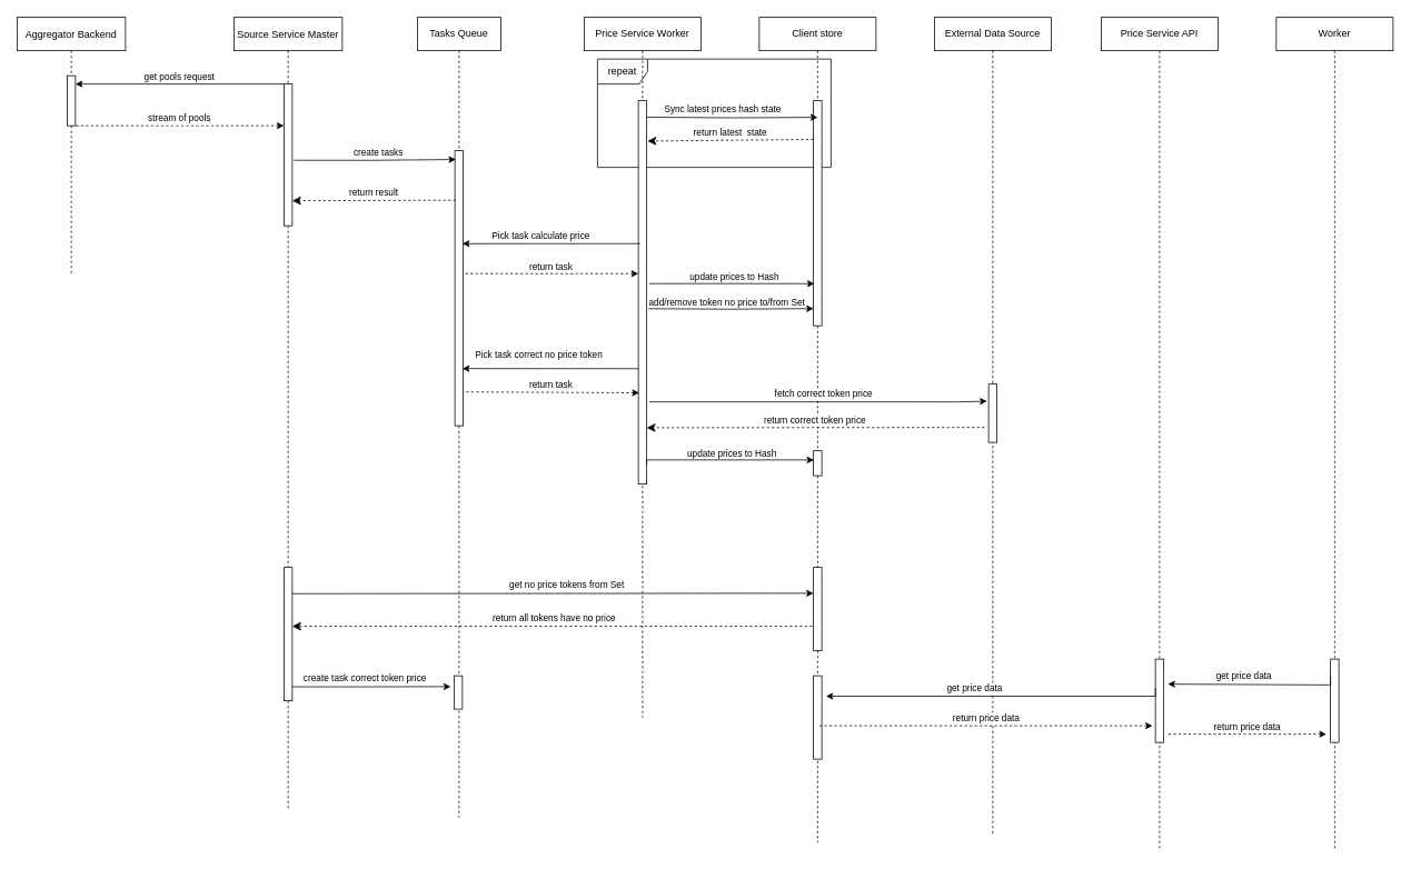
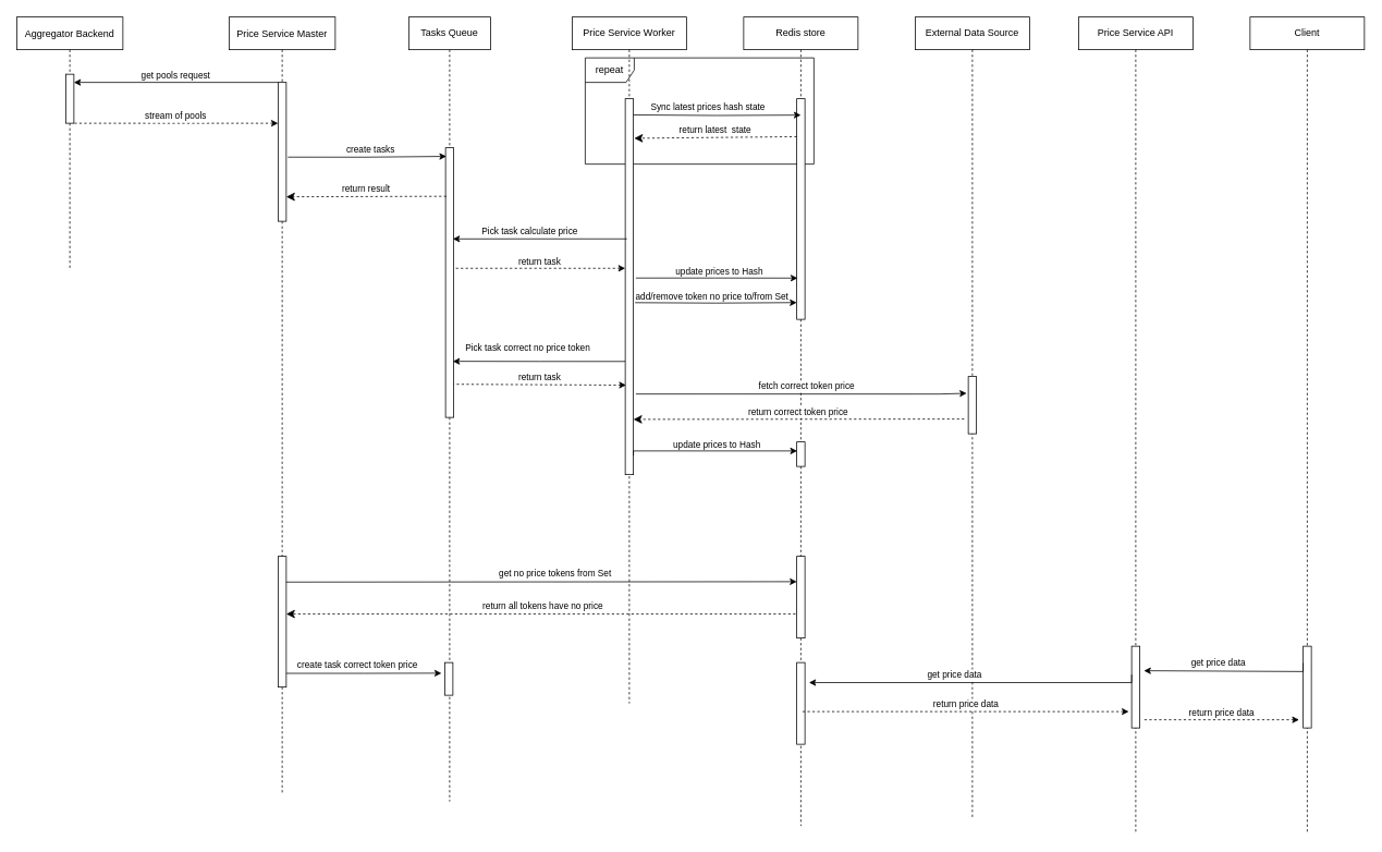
  <mxCell id="0" />
  <mxCell id="1" parent="0" />
  <mxCell id="2" value="repeat" style="shape=umlFrame;whiteSpace=wrap;html=1;" parent="1" vertex="1"><mxGeometry x="716" y="70" width="280" height="130" as="geometry" /></mxCell>
  <mxCell id="3" value="Aggregator Backend" style="shape=umlLifeline;perimeter=lifelinePerimeter;container=1;collapsible=0;recursiveResize=0;rounded=0;shadow=0;strokeWidth=1;" parent="1" vertex="1"><mxGeometry x="20" y="20" width="130" height="310" as="geometry" /></mxCell>
  <mxCell id="4" value="" style="points=[];perimeter=orthogonalPerimeter;rounded=0;shadow=0;strokeWidth=1;" parent="3" vertex="1"><mxGeometry x="60" y="70" width="10" height="60" as="geometry" /></mxCell>
- <mxCell id="5" value="Source Service Master" style="shape=umlLifeline;perimeter=lifelinePerimeter;container=1;collapsible=0;recursiveResize=0;rounded=0;shadow=0;strokeWidth=1;" parent="1" vertex="1"><mxGeometry x="280" y="20" width="130" height="950" as="geometry" /></mxCell>
+ <mxCell id="5" value="Price Service Master" style="shape=umlLifeline;perimeter=lifelinePerimeter;container=1;collapsible=0;recursiveResize=0;rounded=0;shadow=0;strokeWidth=1;" parent="1" vertex="1"><mxGeometry x="280" y="20" width="130" height="950" as="geometry" /></mxCell>
  <mxCell id="6" value="" style="points=[];perimeter=orthogonalPerimeter;rounded=0;shadow=0;strokeWidth=1;" parent="5" vertex="1"><mxGeometry x="60" y="80" width="10" height="170" as="geometry" /></mxCell>
  <mxCell id="7" value="" style="html=1;points=[];perimeter=orthogonalPerimeter;" parent="5" vertex="1"><mxGeometry x="60" y="660" width="10" height="160" as="geometry" /></mxCell>
  <mxCell id="8" value="stream of pools" style="verticalAlign=bottom;endArrow=none;dashed=1;endSize=8;shadow=0;strokeWidth=1;startArrow=classic;startFill=1;endFill=0;" parent="1" source="6" target="4" edge="1"><mxGeometry relative="1" as="geometry"><mxPoint x="175" y="186" as="targetPoint" /></mxGeometry></mxCell>
  <mxCell id="9" value="get pools request" style="verticalAlign=bottom;endArrow=none;entryX=0;entryY=0;shadow=0;strokeWidth=1;startArrow=classic;startFill=1;endFill=0;" parent="1" source="4" target="6" edge="1"><mxGeometry relative="1" as="geometry"><mxPoint x="175" y="110" as="sourcePoint" /></mxGeometry></mxCell>
  <mxCell id="10" value="Tasks Queue" style="shape=umlLifeline;perimeter=lifelinePerimeter;whiteSpace=wrap;html=1;container=1;collapsible=0;recursiveResize=0;outlineConnect=0;" parent="1" vertex="1"><mxGeometry x="500" y="20" width="100" height="960" as="geometry" /></mxCell>
  <mxCell id="11" value="" style="html=1;points=[];perimeter=orthogonalPerimeter;" parent="10" vertex="1"><mxGeometry x="45" y="160" width="10" height="330" as="geometry" /></mxCell>
  <mxCell id="12" value="return all tokens have no price" style="verticalAlign=bottom;endArrow=classic;dashed=1;endSize=8;shadow=0;strokeWidth=1;startArrow=none;startFill=0;endFill=1;" parent="10" source="27" edge="1"><mxGeometry relative="1" as="geometry"><mxPoint x="-150" y="730.6" as="targetPoint" /><mxPoint x="46" y="730" as="sourcePoint" /></mxGeometry></mxCell>
  <mxCell id="13" value="Price Service Worker" style="shape=umlLifeline;perimeter=lifelinePerimeter;whiteSpace=wrap;html=1;container=1;collapsible=0;recursiveResize=0;outlineConnect=0;" parent="1" vertex="1"><mxGeometry x="700" y="20" width="140" height="840" as="geometry" /></mxCell>
  <mxCell id="14" value="" style="html=1;points=[];perimeter=orthogonalPerimeter;" parent="13" vertex="1"><mxGeometry x="65" y="100" width="10" height="460" as="geometry" /></mxCell>
  <mxCell id="15" value="Price Service API" style="shape=umlLifeline;perimeter=lifelinePerimeter;whiteSpace=wrap;html=1;container=1;collapsible=0;recursiveResize=0;outlineConnect=0;" parent="1" vertex="1"><mxGeometry x="1320" y="20" width="140" height="1000" as="geometry" /></mxCell>
  <mxCell id="16" value="" style="html=1;points=[];perimeter=orthogonalPerimeter;" parent="15" vertex="1"><mxGeometry x="65" y="770" width="10" height="100" as="geometry" /></mxCell>
  <mxCell id="17" value="External Data Source" style="shape=umlLifeline;perimeter=lifelinePerimeter;whiteSpace=wrap;html=1;container=1;collapsible=0;recursiveResize=0;outlineConnect=0;" parent="1" vertex="1"><mxGeometry x="1120" y="20" width="140" height="980" as="geometry" /></mxCell>
  <mxCell id="18" value="" style="html=1;points=[];perimeter=orthogonalPerimeter;" parent="17" vertex="1"><mxGeometry x="65" y="440" width="10" height="70" as="geometry" /></mxCell>
  <mxCell id="19" value="get price data" style="edgeStyle=orthogonalEdgeStyle;rounded=0;orthogonalLoop=1;jettySize=auto;html=1;startArrow=none;startFill=0;endArrow=classic;endFill=1;exitX=0;exitY=0.205;exitDx=0;exitDy=0;exitPerimeter=0;entryX=1.5;entryY=0.245;entryDx=0;entryDy=0;entryPerimeter=0;" parent="17" target="31" edge="1"><mxGeometry x="0.121" y="-10" relative="1" as="geometry"><mxPoint x="265" y="804.75" as="sourcePoint" /><mxPoint x="60" y="814.25" as="targetPoint" /><Array as="points"><mxPoint x="265" y="815" /></Array><mxPoint as="offset" /></mxGeometry></mxCell>
- <mxCell id="20" value="Worker" style="shape=umlLifeline;perimeter=lifelinePerimeter;whiteSpace=wrap;html=1;container=1;collapsible=0;recursiveResize=0;outlineConnect=0;" parent="1" vertex="1"><mxGeometry x="1530" y="20" width="140" height="1000" as="geometry" /></mxCell>
+ <mxCell id="20" value="Client" style="shape=umlLifeline;perimeter=lifelinePerimeter;whiteSpace=wrap;html=1;container=1;collapsible=0;recursiveResize=0;outlineConnect=0;" parent="1" vertex="1"><mxGeometry x="1530" y="20" width="140" height="1000" as="geometry" /></mxCell>
  <mxCell id="21" value="" style="html=1;points=[];perimeter=orthogonalPerimeter;" parent="20" vertex="1"><mxGeometry x="65" y="770" width="10" height="100" as="geometry" /></mxCell>
  <mxCell id="22" style="edgeStyle=orthogonalEdgeStyle;rounded=0;orthogonalLoop=1;jettySize=auto;html=1;entryX=0.1;entryY=0.032;entryDx=0;entryDy=0;entryPerimeter=0;startArrow=none;startFill=0;endArrow=classic;endFill=1;exitX=1.2;exitY=0.538;exitDx=0;exitDy=0;exitPerimeter=0;" parent="1" source="6" target="11" edge="1"><mxGeometry relative="1" as="geometry" /></mxCell>
  <mxCell id="23" value="create tasks" style="edgeLabel;html=1;align=center;verticalAlign=middle;resizable=0;points=[];" parent="22" vertex="1" connectable="0"><mxGeometry x="0.115" y="3" relative="1" as="geometry"><mxPoint x="-8" y="-6" as="offset" /></mxGeometry></mxCell>
  <mxCell id="24" value="return result" style="verticalAlign=bottom;endArrow=classic;dashed=1;endSize=8;shadow=0;strokeWidth=1;startArrow=none;startFill=0;endFill=1;exitX=0.1;exitY=0.18;exitDx=0;exitDy=0;exitPerimeter=0;" parent="1" source="11" edge="1"><mxGeometry relative="1" as="geometry"><mxPoint x="350" y="240" as="targetPoint" /><mxPoint x="575" y="240" as="sourcePoint" /></mxGeometry></mxCell>
  <mxCell id="25" value="Pick task calculate price" style="edgeStyle=orthogonalEdgeStyle;rounded=0;orthogonalLoop=1;jettySize=auto;html=1;startArrow=none;startFill=0;endArrow=classic;endFill=1;exitX=0.2;exitY=0.157;exitDx=0;exitDy=0;exitPerimeter=0;entryX=0.9;entryY=0.042;entryDx=0;entryDy=0;entryPerimeter=0;" parent="1" edge="1"><mxGeometry x="0.121" y="-10" relative="1" as="geometry"><mxPoint x="767" y="291.51" as="sourcePoint" /><mxPoint x="554" y="291.56" as="targetPoint" /><Array as="points"><mxPoint x="630" y="292" /><mxPoint x="630" y="292" /></Array><mxPoint as="offset" /></mxGeometry></mxCell>
  <mxCell id="26" value="return task" style="html=1;verticalAlign=bottom;endArrow=none;dashed=1;endSize=8;rounded=0;endFill=0;startArrow=classic;startFill=1;entryX=1.1;entryY=0.669;entryDx=0;entryDy=0;entryPerimeter=0;" parent="1" edge="1"><mxGeometry relative="1" as="geometry"><mxPoint x="765" y="327.52" as="sourcePoint" /><mxPoint x="556" y="327.52" as="targetPoint" /></mxGeometry></mxCell>
- <mxCell id="27" value="Client store" style="shape=umlLifeline;perimeter=lifelinePerimeter;whiteSpace=wrap;html=1;container=1;collapsible=0;recursiveResize=0;outlineConnect=0;" parent="1" vertex="1"><mxGeometry x="910" y="20" width="140" height="990" as="geometry" /></mxCell>
+ <mxCell id="27" value="Redis store" style="shape=umlLifeline;perimeter=lifelinePerimeter;whiteSpace=wrap;html=1;container=1;collapsible=0;recursiveResize=0;outlineConnect=0;" parent="1" vertex="1"><mxGeometry x="910" y="20" width="140" height="990" as="geometry" /></mxCell>
  <mxCell id="28" value="" style="html=1;points=[];perimeter=orthogonalPerimeter;" parent="27" vertex="1"><mxGeometry x="65" y="100" width="10" height="270" as="geometry" /></mxCell>
  <mxCell id="29" value="" style="html=1;points=[];perimeter=orthogonalPerimeter;" parent="27" vertex="1"><mxGeometry x="65" y="520" width="10" height="30" as="geometry" /></mxCell>
  <mxCell id="30" value="" style="html=1;points=[];perimeter=orthogonalPerimeter;" parent="27" vertex="1"><mxGeometry x="65" y="660" width="10" height="100" as="geometry" /></mxCell>
  <mxCell id="31" value="" style="html=1;points=[];perimeter=orthogonalPerimeter;" parent="27" vertex="1"><mxGeometry x="65" y="790" width="10" height="100" as="geometry" /></mxCell>
  <mxCell id="32" value="Sync latest prices hash state" style="edgeStyle=orthogonalEdgeStyle;rounded=0;orthogonalLoop=1;jettySize=auto;html=1;startArrow=classic;startFill=1;endArrow=none;endFill=0;entryX=1;entryY=0.043;entryDx=0;entryDy=0;entryPerimeter=0;" parent="1" target="14" edge="1"><mxGeometry x="0.121" y="-10" relative="1" as="geometry"><mxPoint x="980" y="140" as="sourcePoint" /><mxPoint x="770" y="129.99" as="targetPoint" /><mxPoint as="offset" /></mxGeometry></mxCell>
  <mxCell id="33" value="return latest&amp;nbsp; state" style="html=1;verticalAlign=bottom;endArrow=classic;dashed=1;endSize=8;rounded=0;endFill=1;startArrow=none;startFill=0;entryX=1.1;entryY=0.094;entryDx=0;entryDy=0;entryPerimeter=0;exitX=0;exitY=0.172;exitDx=0;exitDy=0;exitPerimeter=0;" parent="1" source="28" edge="1"><mxGeometry relative="1" as="geometry"><mxPoint x="976" y="168" as="sourcePoint" /><mxPoint x="776" y="168.42" as="targetPoint" /></mxGeometry></mxCell>
  <mxCell id="34" value="return task" style="html=1;verticalAlign=bottom;endArrow=none;dashed=1;endSize=8;rounded=0;endFill=0;startArrow=classic;startFill=1;entryX=1;entryY=0.877;entryDx=0;entryDy=0;entryPerimeter=0;exitX=0.1;exitY=0.762;exitDx=0;exitDy=0;exitPerimeter=0;" parent="1" source="14" target="11" edge="1"><mxGeometry relative="1" as="geometry"><mxPoint x="771" y="449.52" as="sourcePoint" /><mxPoint x="562" y="449.52" as="targetPoint" /></mxGeometry></mxCell>
  <mxCell id="35" style="edgeStyle=orthogonalEdgeStyle;rounded=0;orthogonalLoop=1;jettySize=auto;html=1;entryX=0.1;entryY=0.813;entryDx=0;entryDy=0;entryPerimeter=0;startArrow=none;startFill=0;endArrow=classic;endFill=1;exitX=1.3;exitY=0.477;exitDx=0;exitDy=0;exitPerimeter=0;" parent="1" source="14" target="28" edge="1"><mxGeometry relative="1" as="geometry"><mxPoint x="781" y="350.9" as="sourcePoint" /><mxPoint x="975" y="350" as="targetPoint" /></mxGeometry></mxCell>
  <mxCell id="36" value="update prices to Hash" style="edgeLabel;html=1;align=center;verticalAlign=middle;resizable=0;points=[];" parent="35" vertex="1" connectable="0"><mxGeometry x="0.115" y="3" relative="1" as="geometry"><mxPoint x="-8" y="-6" as="offset" /></mxGeometry></mxCell>
  <mxCell id="37" style="edgeStyle=orthogonalEdgeStyle;rounded=0;orthogonalLoop=1;jettySize=auto;html=1;entryX=0;entryY=0.924;entryDx=0;entryDy=0;entryPerimeter=0;startArrow=none;startFill=0;endArrow=classic;endFill=1;exitX=1.2;exitY=0.599;exitDx=0;exitDy=0;exitPerimeter=0;" parent="1" target="28" edge="1"><mxGeometry relative="1" as="geometry"><mxPoint x="777" y="369.57" as="sourcePoint" /><mxPoint x="975" y="370.43" as="targetPoint" /><Array as="points" /></mxGeometry></mxCell>
  <mxCell id="38" value="add/remove token no price to/from Set" style="edgeLabel;html=1;align=center;verticalAlign=middle;resizable=0;points=[];" parent="37" vertex="1" connectable="0"><mxGeometry x="0.115" y="3" relative="1" as="geometry"><mxPoint x="-17" y="-5" as="offset" /></mxGeometry></mxCell>
  <mxCell id="39" value="Pick task correct no price token&amp;nbsp;" style="edgeStyle=orthogonalEdgeStyle;rounded=0;orthogonalLoop=1;jettySize=auto;html=1;startArrow=none;startFill=0;endArrow=classic;endFill=1;entryX=0.9;entryY=0.792;entryDx=0;entryDy=0;entryPerimeter=0;exitX=0;exitY=0.699;exitDx=0;exitDy=0;exitPerimeter=0;" parent="1" source="14" target="11" edge="1"><mxGeometry x="0.12" y="-16" relative="1" as="geometry"><mxPoint x="775" y="429.7" as="sourcePoint" /><mxPoint x="569" y="430.04" as="targetPoint" /><mxPoint as="offset" /></mxGeometry></mxCell>
  <mxCell id="40" style="edgeStyle=orthogonalEdgeStyle;rounded=0;orthogonalLoop=1;jettySize=auto;html=1;startArrow=none;startFill=0;endArrow=classic;endFill=1;exitX=1.3;exitY=0.766;exitDx=0;exitDy=0;exitPerimeter=0;entryX=-0.2;entryY=0.415;entryDx=0;entryDy=0;entryPerimeter=0;" parent="1" edge="1"><mxGeometry relative="1" as="geometry"><mxPoint x="778" y="481.36" as="sourcePoint" /><mxPoint x="1183" y="480.5" as="targetPoint" /><Array as="points"><mxPoint x="1150" y="481" /></Array></mxGeometry></mxCell>
  <mxCell id="41" value="fetch correct token price" style="edgeLabel;html=1;align=center;verticalAlign=middle;resizable=0;points=[];" parent="40" vertex="1" connectable="0"><mxGeometry x="0.115" y="3" relative="1" as="geometry"><mxPoint x="-18" y="-7" as="offset" /></mxGeometry></mxCell>
  <mxCell id="42" value="return correct token price" style="verticalAlign=bottom;endArrow=classic;dashed=1;endSize=8;shadow=0;strokeWidth=1;startArrow=none;startFill=0;endFill=1;entryX=1;entryY=0.853;entryDx=0;entryDy=0;entryPerimeter=0;" parent="1" target="14" edge="1"><mxGeometry relative="1" as="geometry"><mxPoint x="970" y="510.6" as="targetPoint" /><mxPoint x="1180" y="512" as="sourcePoint" /></mxGeometry></mxCell>
  <mxCell id="43" style="edgeStyle=orthogonalEdgeStyle;rounded=0;orthogonalLoop=1;jettySize=auto;html=1;startArrow=none;startFill=0;endArrow=classic;endFill=1;exitX=1.4;exitY=0.947;exitDx=0;exitDy=0;exitPerimeter=0;" parent="1" edge="1"><mxGeometry relative="1" as="geometry"><mxPoint x="775" y="556.62" as="sourcePoint" /><mxPoint x="975.5" y="551" as="targetPoint" /><Array as="points"><mxPoint x="775" y="551" /></Array></mxGeometry></mxCell>
  <mxCell id="44" value="update prices to Hash" style="edgeLabel;html=1;align=center;verticalAlign=middle;resizable=0;points=[];" parent="43" vertex="1" connectable="0"><mxGeometry x="0.115" y="3" relative="1" as="geometry"><mxPoint x="-8" y="-6" as="offset" /></mxGeometry></mxCell>
  <mxCell id="45" style="edgeStyle=orthogonalEdgeStyle;rounded=0;orthogonalLoop=1;jettySize=auto;html=1;startArrow=none;startFill=0;endArrow=classic;endFill=1;exitX=1;exitY=0.197;exitDx=0;exitDy=0;exitPerimeter=0;" parent="1" source="7" edge="1"><mxGeometry relative="1" as="geometry"><mxPoint x="361" y="710.9" as="sourcePoint" /><mxPoint x="975" y="711" as="targetPoint" /></mxGeometry></mxCell>
  <mxCell id="46" value="get no price tokens from Set" style="edgeLabel;html=1;align=center;verticalAlign=middle;resizable=0;points=[];" parent="45" vertex="1" connectable="0"><mxGeometry x="0.115" y="3" relative="1" as="geometry"><mxPoint x="-19" y="-8" as="offset" /></mxGeometry></mxCell>
  <mxCell id="47" value="" style="html=1;points=[];perimeter=orthogonalPerimeter;" parent="1" vertex="1"><mxGeometry x="544" y="810" width="10" height="40" as="geometry" /></mxCell>
  <mxCell id="48" style="edgeStyle=orthogonalEdgeStyle;rounded=0;orthogonalLoop=1;jettySize=auto;html=1;startArrow=none;startFill=0;endArrow=classic;endFill=1;exitX=1;exitY=0.895;exitDx=0;exitDy=0;exitPerimeter=0;" parent="1" source="7" edge="1"><mxGeometry relative="1" as="geometry"><mxPoint x="200" y="829.5" as="sourcePoint" /><mxPoint x="540" y="823" as="targetPoint" /></mxGeometry></mxCell>
  <mxCell id="49" value="create task correct token price" style="edgeLabel;html=1;align=center;verticalAlign=middle;resizable=0;points=[];" parent="48" vertex="1" connectable="0"><mxGeometry x="0.115" y="3" relative="1" as="geometry"><mxPoint x="-19" y="-8" as="offset" /></mxGeometry></mxCell>
  <mxCell id="50" value="get price data" style="edgeStyle=orthogonalEdgeStyle;rounded=0;orthogonalLoop=1;jettySize=auto;html=1;startArrow=none;startFill=0;endArrow=classic;endFill=1;exitX=0;exitY=0.205;exitDx=0;exitDy=0;exitPerimeter=0;" parent="1" source="21" edge="1"><mxGeometry x="0.121" y="-10" relative="1" as="geometry"><mxPoint x="1603" y="820.01" as="sourcePoint" /><mxPoint x="1400" y="820" as="targetPoint" /><Array as="points"><mxPoint x="1595" y="821" /></Array><mxPoint as="offset" /></mxGeometry></mxCell>
  <mxCell id="51" value="return price data" style="html=1;verticalAlign=bottom;endArrow=none;dashed=1;endSize=8;rounded=0;endFill=0;startArrow=classic;startFill=1;entryX=1.1;entryY=0.669;entryDx=0;entryDy=0;entryPerimeter=0;" parent="1" edge="1"><mxGeometry relative="1" as="geometry"><mxPoint x="1381.5" y="870" as="sourcePoint" /><mxPoint x="982" y="870" as="targetPoint" /></mxGeometry></mxCell>
  <mxCell id="52" value="return price data" style="html=1;verticalAlign=bottom;endArrow=none;dashed=1;endSize=8;rounded=0;endFill=0;startArrow=classic;startFill=1;entryX=1.1;entryY=0.669;entryDx=0;entryDy=0;entryPerimeter=0;" parent="1" edge="1"><mxGeometry relative="1" as="geometry"><mxPoint x="1590" y="880" as="sourcePoint" /><mxPoint x="1400.25" y="880" as="targetPoint" /></mxGeometry></mxCell>
